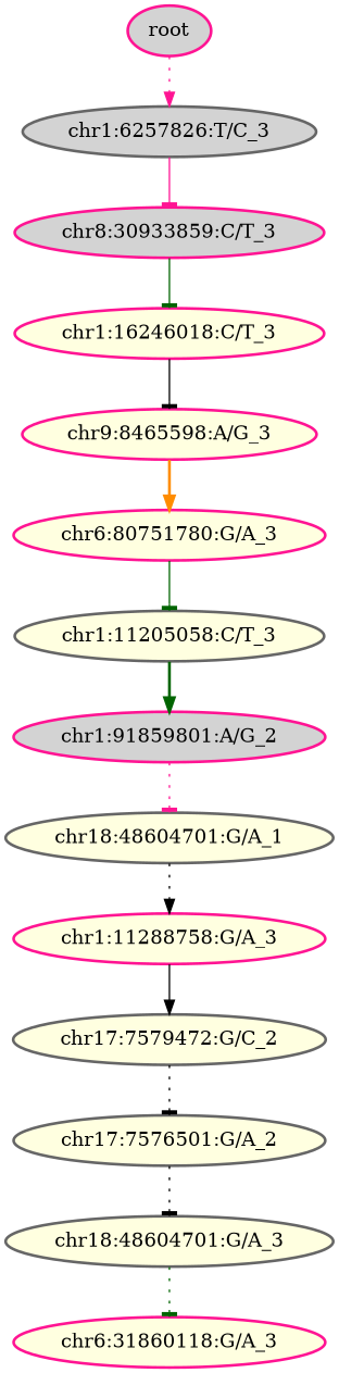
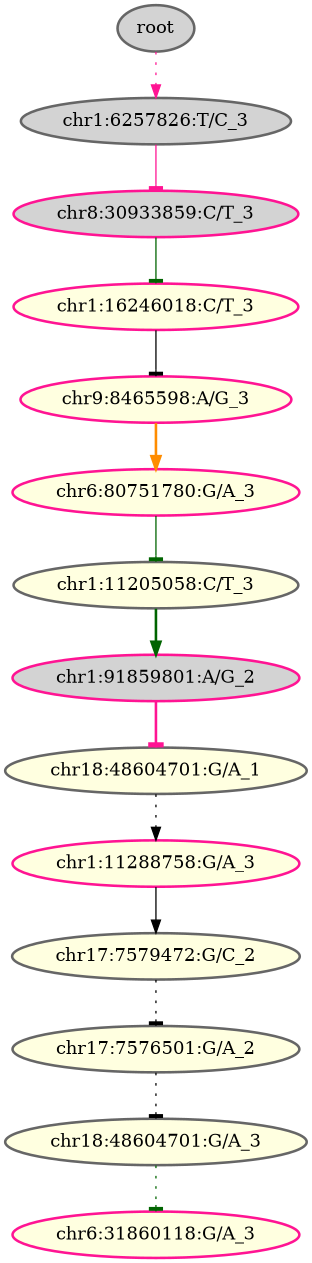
  digraph {
    rankdir=TB
    node [color=deeppink fillcolor=lightyellow style="bold,filled"]
    edge [arrowhead=tee color=black style=dotted]
-   n1 [fillcolor=lightgrey label=root]
+   n1 [color=gray40 fillcolor=lightgrey label=root]
    n2 [color=gray40 fillcolor=lightgrey label="chr1:6257826:T/C_3"]
    n3 [fillcolor=lightgrey label="chr8:30933859:C/T_3"]
    n4 [label="chr1:16246018:C/T_3"]
    n5 [label="chr9:8465598:A/G_3"]
    n6 [label="chr6:80751780:G/A_3"]
    n7 [color=gray40 label="chr1:11205058:C/T_3"]
    n8 [fillcolor=lightgrey label="chr1:91859801:A/G_2"]
    n9 [color=gray40 label="chr18:48604701:G/A_1"]
    n10 [label="chr1:11288758:G/A_3"]
    n11 [color=gray40 label="chr17:7579472:G/C_2"]
    n12 [color=gray40 label="chr17:7576501:G/A_2"]
    n13 [color=gray40 label="chr18:48604701:G/A_3"]
    n14 [label="chr6:31860118:G/A_3"]
    n1 -> n2 [arrowhead=normal color=deeppink]
    n2 -> n3 [color=deeppink style=solid]
    n3 -> n4 [color=darkgreen style=solid]
    n4 -> n5 [style=solid]
    n5 -> n6 [arrowhead=normal color=darkorange style=bold]
    n6 -> n7 [color=darkgreen style=solid]
    n7 -> n8 [arrowhead=normal color=darkgreen style=bold]
-   n8 -> n9 [color=deeppink]
+   n8 -> n9 [color=deeppink style=bold]
    n9 -> n10 [arrowhead=normal]
    n10 -> n11 [arrowhead=normal style=solid]
    n11 -> n12
    n12 -> n13
    n13 -> n14 [color=darkgreen]
  }
